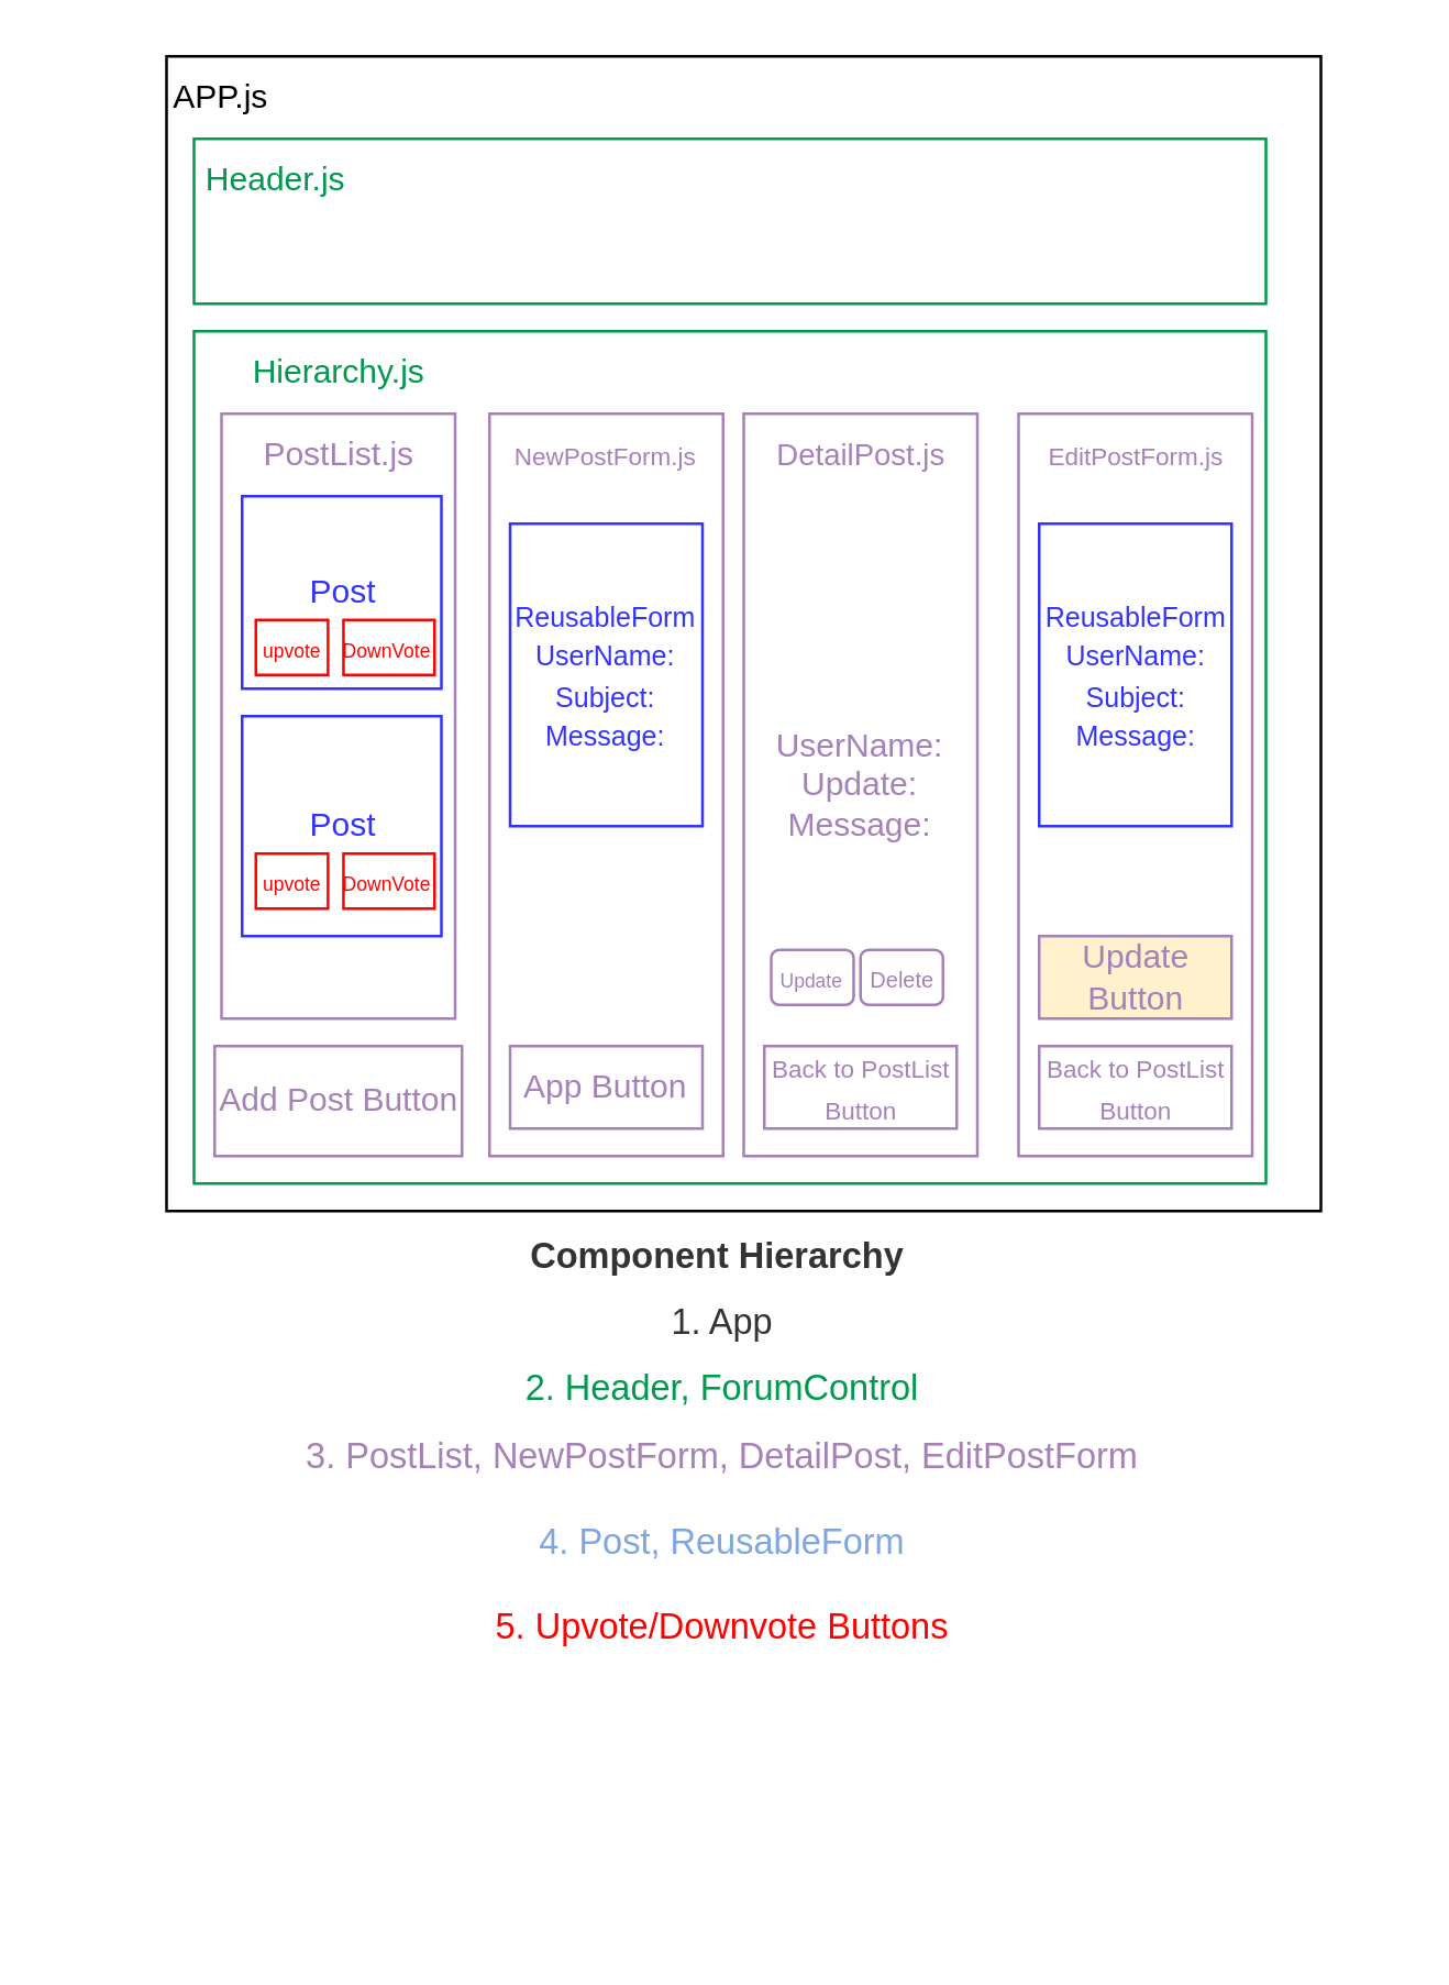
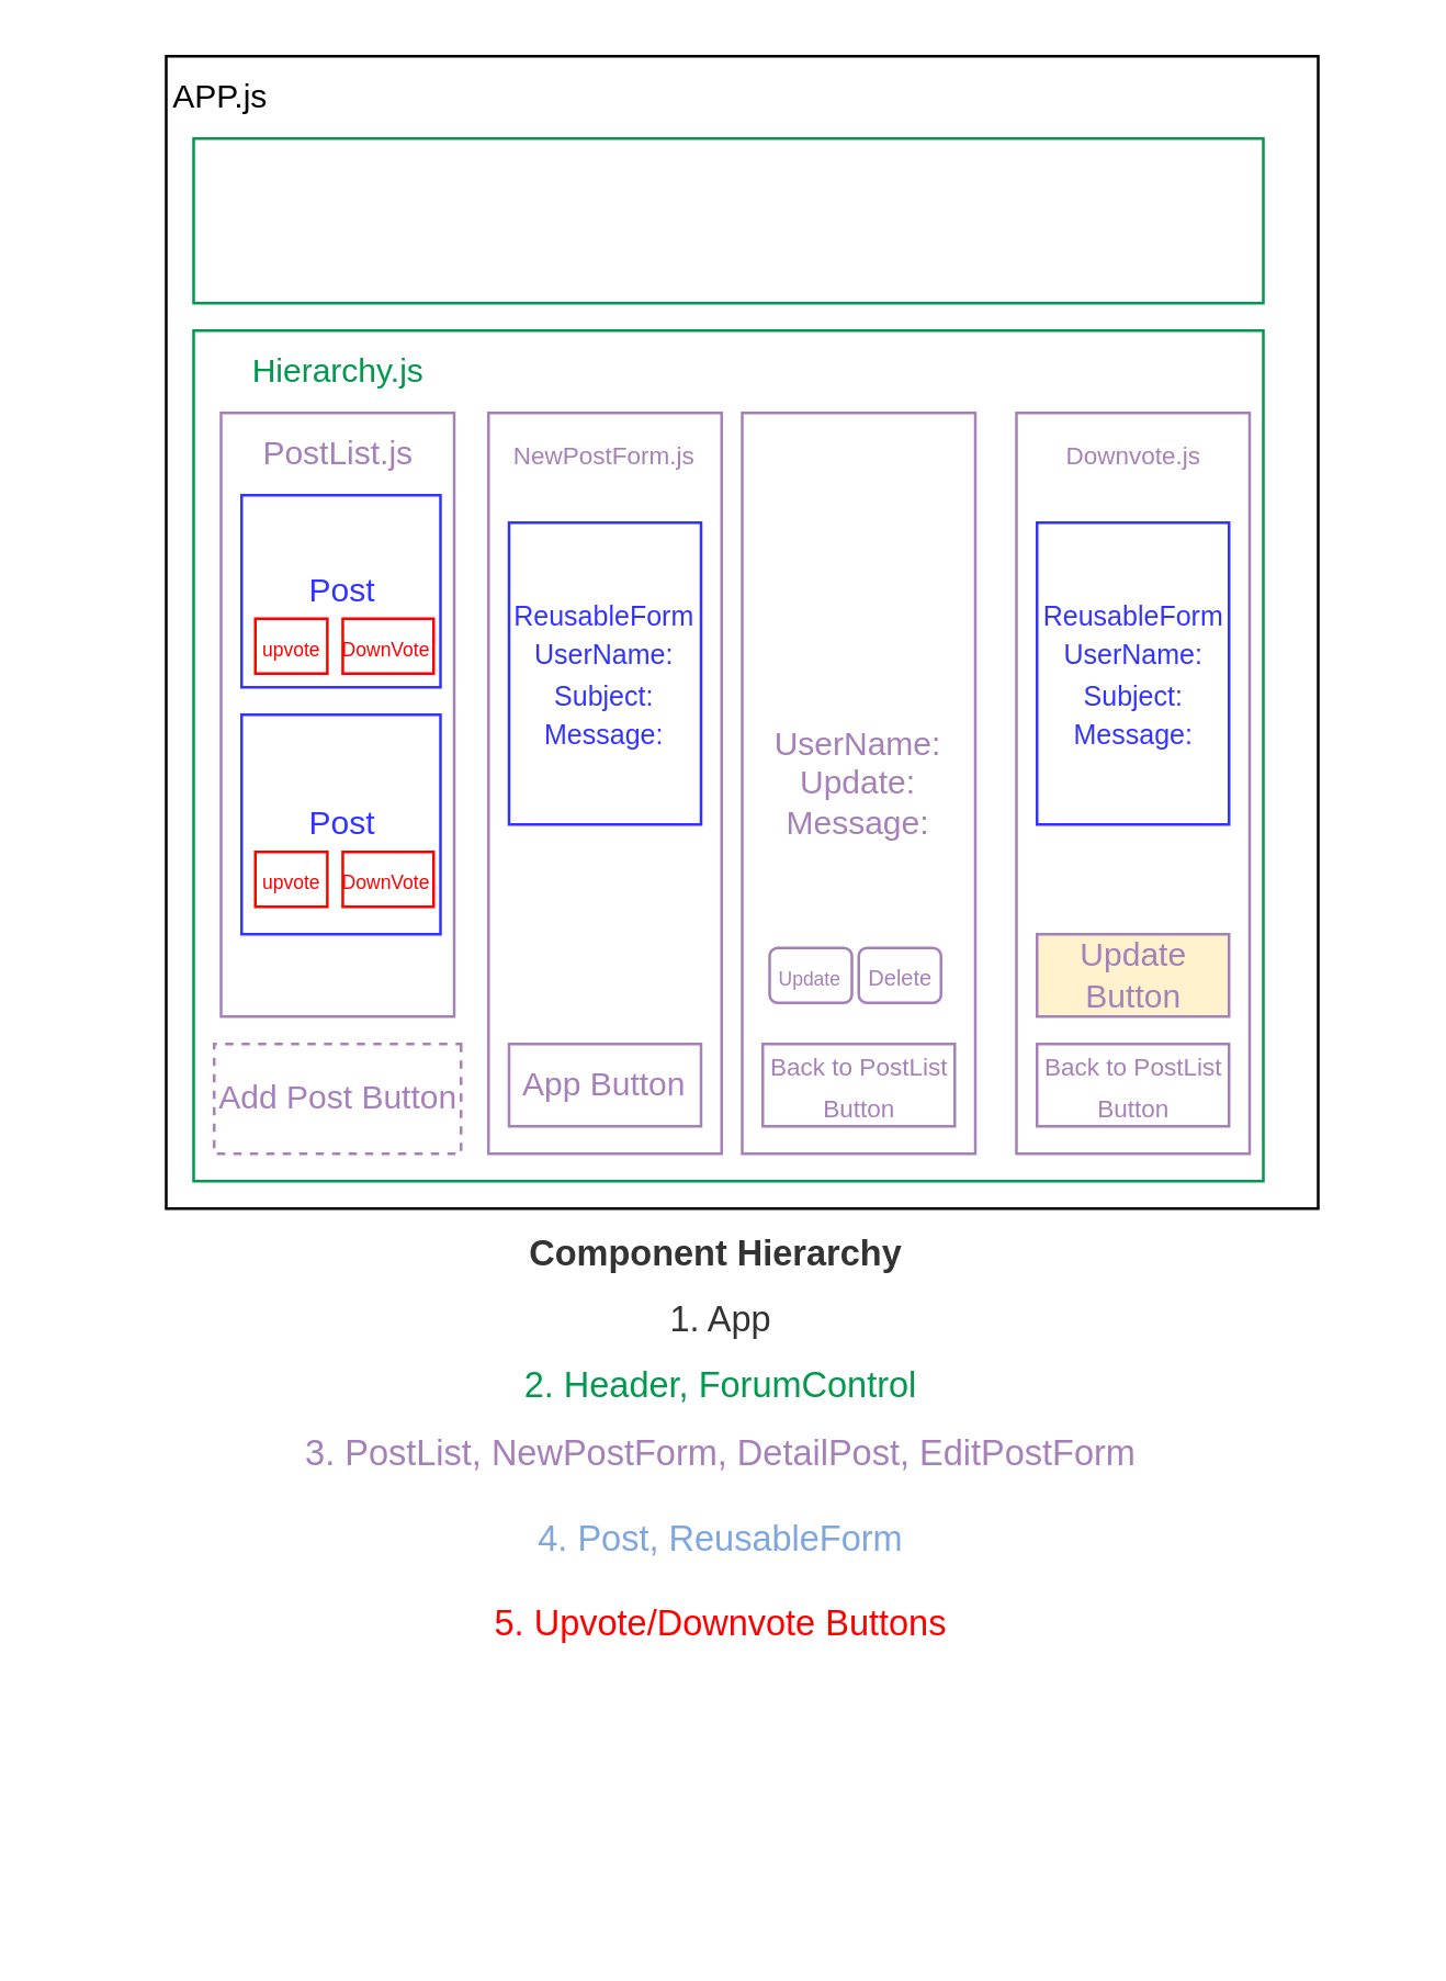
  <mxCell id="0" />
  <mxCell id="1" parent="0" />
  <mxCell id="2" value="" style="whiteSpace=wrap;html=1;aspect=fixed;strokeColor=#000000;" vertex="1" parent="1"><mxGeometry x="60" y="20" width="420" height="420" as="geometry" /></mxCell>
  <mxCell id="3" value="" style="rounded=0;whiteSpace=wrap;html=1;strokeColor=#00994D;" vertex="1" parent="1"><mxGeometry x="70" y="50" width="390" height="60" as="geometry" /></mxCell>
  <mxCell id="4" value="Text" style="text;html=1;strokeColor=none;fillColor=none;align=center;verticalAlign=middle;whiteSpace=wrap;rounded=0;" vertex="1" parent="1"><mxGeometry x="70" y="120" width="60" height="30" as="geometry" /></mxCell>
- <mxCell id="5" value="&lt;font color=&quot;#00994d&quot;&gt;Header.js&lt;/font&gt;" style="text;html=1;strokeColor=none;fillColor=none;align=center;verticalAlign=middle;whiteSpace=wrap;rounded=0;" vertex="1" parent="1"><mxGeometry x="70" y="50" width="60" height="30" as="geometry" /></mxCell>
  <mxCell id="6" value="APP.js" style="text;html=1;strokeColor=none;fillColor=none;align=center;verticalAlign=middle;whiteSpace=wrap;rounded=0;" vertex="1" parent="1"><mxGeometry x="50" y="20" width="60" height="30" as="geometry" /></mxCell>
  <mxCell id="7" value="" style="rounded=0;whiteSpace=wrap;html=1;strokeColor=#00994D;" vertex="1" parent="1"><mxGeometry x="70" y="120" width="390" height="310" as="geometry" /></mxCell>
  <mxCell id="8" value="&lt;font color=&quot;#00994d&quot;&gt;Hierarchy.js&lt;/font&gt;" style="text;html=1;strokeColor=none;fillColor=none;align=center;verticalAlign=middle;whiteSpace=wrap;rounded=0;" vertex="1" parent="1"><mxGeometry x="92.5" y="120" width="60" height="30" as="geometry" /></mxCell>
  <mxCell id="9" value="" style="rounded=0;whiteSpace=wrap;html=1;direction=south;strokeColor=#A680B8;" vertex="1" parent="1"><mxGeometry x="80" y="150" width="85" height="220" as="geometry" /></mxCell>
  <mxCell id="10" value="&lt;font color=&quot;#a680b8&quot;&gt;PostList.js&lt;/font&gt;" style="text;html=1;strokeColor=none;fillColor=none;align=center;verticalAlign=middle;whiteSpace=wrap;rounded=0;" vertex="1" parent="1"><mxGeometry x="92.5" y="150" width="60" height="30" as="geometry" /></mxCell>
  <mxCell id="11" value="" style="rounded=0;whiteSpace=wrap;html=1;direction=south;strokeColor=#A680B8;" vertex="1" parent="1"><mxGeometry x="177.5" y="150" width="85" height="270" as="geometry" /></mxCell>
  <mxCell id="12" value="&lt;font color=&quot;#a680b8&quot;&gt;UserName:&lt;br&gt;Update:&lt;br&gt;Message:&lt;/font&gt;" style="rounded=0;whiteSpace=wrap;html=1;direction=south;strokeColor=#A680B8;" vertex="1" parent="1"><mxGeometry x="270" y="150" width="85" height="270" as="geometry" /></mxCell>
  <mxCell id="13" value="" style="rounded=0;whiteSpace=wrap;html=1;direction=south;strokeColor=#A680B8;" vertex="1" parent="1"><mxGeometry x="370" y="150" width="85" height="270" as="geometry" /></mxCell>
  <mxCell id="14" value="&lt;font color=&quot;#a680b8&quot; style=&quot;font-size: 9px;&quot;&gt;NewPostForm.js&lt;/font&gt;" style="text;html=1;strokeColor=none;fillColor=none;align=center;verticalAlign=middle;whiteSpace=wrap;rounded=0;" vertex="1" parent="1"><mxGeometry x="190" y="150" width="60" height="30" as="geometry" /></mxCell>
- <mxCell id="15" value="&lt;font color=&quot;#a680b8&quot; style=&quot;font-size: 11px;&quot;&gt;DetailPost.js&lt;/font&gt;" style="text;html=1;strokeColor=none;fillColor=none;align=center;verticalAlign=middle;whiteSpace=wrap;rounded=0;" vertex="1" parent="1"><mxGeometry x="282.5" y="150" width="60" height="30" as="geometry" /></mxCell>
- <mxCell id="16" value="&lt;font color=&quot;#a680b8&quot; style=&quot;font-size: 9px;&quot;&gt;EditPostForm.js&lt;/font&gt;" style="text;html=1;strokeColor=none;fillColor=none;align=center;verticalAlign=middle;whiteSpace=wrap;rounded=0;" vertex="1" parent="1"><mxGeometry x="382.5" y="150" width="60" height="30" as="geometry" /></mxCell>
+ <mxCell id="16" value="&lt;font color=&quot;#a680b8&quot; style=&quot;font-size: 9px;&quot;&gt;Downvote.js&lt;/font&gt;" style="text;html=1;strokeColor=none;fillColor=none;align=center;verticalAlign=middle;whiteSpace=wrap;rounded=0;" vertex="1" parent="1"><mxGeometry x="382.5" y="150" width="60" height="30" as="geometry" /></mxCell>
  <mxCell id="17" value="&lt;font style=&quot;font-size: 10px;&quot;&gt;&lt;font color=&quot;#3333ff&quot;&gt;ReusableForm&lt;br&gt;&lt;span style=&quot;&quot;&gt;UserName:&lt;/span&gt;&lt;br style=&quot;&quot;&gt;&lt;span style=&quot;&quot;&gt;Subject:&lt;/span&gt;&lt;br style=&quot;&quot;&gt;&lt;span style=&quot;&quot;&gt;Message:&lt;/span&gt;&lt;/font&gt;&lt;br&gt;&lt;/font&gt;" style="rounded=0;whiteSpace=wrap;html=1;direction=south;strokeColor=#3333FF;" vertex="1" parent="1"><mxGeometry x="185" y="190" width="70" height="110" as="geometry" /></mxCell>
  <mxCell id="18" value="&lt;font style=&quot;font-size: 10px;&quot;&gt;&lt;font color=&quot;#3333ff&quot;&gt;ReusableForm&lt;br&gt;&lt;span style=&quot;&quot;&gt;UserName:&lt;/span&gt;&lt;br style=&quot;&quot;&gt;&lt;span style=&quot;&quot;&gt;Subject:&lt;/span&gt;&lt;br style=&quot;&quot;&gt;&lt;span style=&quot;&quot;&gt;Message:&lt;/span&gt;&lt;/font&gt;&lt;br&gt;&lt;/font&gt;" style="rounded=0;whiteSpace=wrap;html=1;direction=south;strokeColor=#3333FF;" vertex="1" parent="1"><mxGeometry x="377.5" y="190" width="70" height="110" as="geometry" /></mxCell>
  <mxCell id="19" value="&lt;font color=&quot;#3333ff&quot;&gt;Post&lt;/font&gt;" style="rounded=0;whiteSpace=wrap;html=1;direction=south;strokeColor=#3333FF;" vertex="1" parent="1"><mxGeometry x="87.5" y="180" width="72.5" height="70" as="geometry" /></mxCell>
  <mxCell id="20" value="&lt;font color=&quot;#3333ff&quot;&gt;Post&lt;/font&gt;" style="rounded=0;whiteSpace=wrap;html=1;direction=south;strokeColor=#3333FF;" vertex="1" parent="1"><mxGeometry x="87.5" y="260" width="72.5" height="80" as="geometry" /></mxCell>
  <mxCell id="21" value="&lt;font color=&quot;#ff0000&quot; style=&quot;font-size: 7px;&quot;&gt;upvote&lt;/font&gt;" style="rounded=0;whiteSpace=wrap;html=1;direction=south;strokeColor=#FF0000;" vertex="1" parent="1"><mxGeometry x="92.5" y="310" width="26.25" height="20" as="geometry" /></mxCell>
- <mxCell id="22" value="&lt;font color=&quot;#a680b8&quot;&gt;Add Post Button&lt;/font&gt;" style="rounded=0;whiteSpace=wrap;html=1;direction=south;strokeColor=#A680B8;" vertex="1" parent="1"><mxGeometry x="77.5" y="380" width="90" height="40" as="geometry" /></mxCell>
+ <mxCell id="22" value="&lt;font color=&quot;#a680b8&quot;&gt;Add Post Button&lt;/font&gt;" style="rounded=0;whiteSpace=wrap;html=1;direction=south;strokeColor=#A680B8;dashed=1;" vertex="1" parent="1"><mxGeometry x="77.5" y="380" width="90" height="40" as="geometry" /></mxCell>
  <mxCell id="23" value="&lt;font color=&quot;#a680b8&quot; style=&quot;font-size: 8px;&quot;&gt;Delete&lt;/font&gt;" style="whiteSpace=wrap;html=1;direction=south;strokeColor=#A680B8;rounded=1;" vertex="1" parent="1"><mxGeometry x="312.5" y="345" width="30" height="20" as="geometry" /></mxCell>
  <mxCell id="24" value="&lt;font color=&quot;#a680b8&quot;&gt;Update Button&lt;/font&gt;" style="rounded=0;whiteSpace=wrap;html=1;direction=south;strokeColor=#A680B8;fillColor=#fff2cc;" vertex="1" parent="1"><mxGeometry x="377.5" y="340" width="70" height="30" as="geometry" /></mxCell>
  <mxCell id="25" value="&lt;font color=&quot;#a680b8&quot;&gt;App Button&lt;/font&gt;" style="rounded=0;whiteSpace=wrap;html=1;direction=south;strokeColor=#A680B8;" vertex="1" parent="1"><mxGeometry x="185" y="380" width="70" height="30" as="geometry" /></mxCell>
  <mxCell id="26" value="&lt;font color=&quot;#a680b8&quot; style=&quot;font-size: 7px;&quot;&gt;Update&lt;/font&gt;" style="whiteSpace=wrap;html=1;direction=south;strokeColor=#A680B8;rounded=1;" vertex="1" parent="1"><mxGeometry x="280" y="345" width="30" height="20" as="geometry" /></mxCell>
  <mxCell id="27" value="&lt;font style=&quot;font-size: 7px;&quot;&gt;&lt;font color=&quot;#ff0000&quot;&gt;DownVote&lt;/font&gt;&lt;br&gt;&lt;/font&gt;" style="rounded=0;whiteSpace=wrap;html=1;direction=south;strokeColor=#FF0000;" vertex="1" parent="1"><mxGeometry x="124.38" y="310" width="33.12" height="20" as="geometry" /></mxCell>
  <mxCell id="28" value="&lt;font color=&quot;#ff0000&quot; style=&quot;font-size: 7px;&quot;&gt;upvote&lt;/font&gt;" style="rounded=0;whiteSpace=wrap;html=1;direction=south;strokeColor=#FF0000;" vertex="1" parent="1"><mxGeometry x="92.5" y="225" width="26.25" height="20" as="geometry" /></mxCell>
  <mxCell id="29" value="&lt;font style=&quot;font-size: 7px;&quot;&gt;&lt;font color=&quot;#ff0000&quot;&gt;DownVote&lt;/font&gt;&lt;br&gt;&lt;/font&gt;" style="rounded=0;whiteSpace=wrap;html=1;direction=south;strokeColor=#FF0000;" vertex="1" parent="1"><mxGeometry x="124.38" y="225" width="33.12" height="20" as="geometry" /></mxCell>
  <mxCell id="30" value="&lt;font color=&quot;#a680b8&quot; style=&quot;font-size: 9px;&quot;&gt;Back to PostList Button&lt;/font&gt;" style="rounded=0;whiteSpace=wrap;html=1;direction=south;strokeColor=#A680B8;" vertex="1" parent="1"><mxGeometry x="277.5" y="380" width="70" height="30" as="geometry" /></mxCell>
  <mxCell id="31" value="&lt;font color=&quot;#a680b8&quot; style=&quot;font-size: 9px;&quot;&gt;Back to PostList Button&lt;/font&gt;" style="rounded=0;whiteSpace=wrap;html=1;direction=south;strokeColor=#A680B8;" vertex="1" parent="1"><mxGeometry x="377.5" y="380" width="70" height="30" as="geometry" /></mxCell>
  <mxCell id="32" value="&lt;h1 style=&quot;font-size: 13px;&quot;&gt;&lt;span style=&quot;background-color: initial;&quot;&gt;&lt;font style=&quot;font-size: 13px;&quot; color=&quot;#333333&quot;&gt;Component Hierarchy&amp;nbsp;&lt;/font&gt;&lt;/span&gt;&lt;/h1&gt;&lt;h1 style=&quot;font-size: 13px;&quot;&gt;&lt;span style=&quot;background-color: initial; font-weight: normal;&quot;&gt;&lt;font style=&quot;font-size: 13px;&quot; color=&quot;#333333&quot;&gt;1. App&lt;/font&gt;&lt;/span&gt;&lt;/h1&gt;&lt;h1 style=&quot;font-size: 13px;&quot;&gt;&lt;span style=&quot;font-weight: normal;&quot;&gt;&lt;font color=&quot;#00994d&quot; style=&quot;font-size: 13px;&quot;&gt;2. Header, ForumControl&lt;/font&gt;&lt;/span&gt;&lt;/h1&gt;&lt;div style=&quot;font-size: 13px;&quot;&gt;&lt;span style=&quot;background-color: initial; font-weight: normal;&quot;&gt;&lt;font style=&quot;font-size: 13px;&quot; color=&quot;#a680b8&quot;&gt;3. PostList, NewPostForm, DetailPost, EditPostForm&lt;/font&gt;&lt;/span&gt;&lt;/div&gt;&lt;div style=&quot;font-size: 13px;&quot;&gt;&lt;span style=&quot;background-color: initial; font-weight: normal;&quot;&gt;&lt;font style=&quot;font-size: 13px;&quot; color=&quot;#a680b8&quot;&gt;&lt;br&gt;&lt;/font&gt;&lt;/span&gt;&lt;/div&gt;&lt;div style=&quot;font-size: 13px;&quot;&gt;&lt;span style=&quot;background-color: initial; font-weight: normal;&quot;&gt;&lt;font style=&quot;font-size: 13px;&quot;&gt;4. Post, ReusableForm&lt;/font&gt;&lt;/span&gt;&lt;/div&gt;&lt;div style=&quot;font-size: 13px;&quot;&gt;&lt;span style=&quot;background-color: initial; font-weight: normal;&quot;&gt;&lt;font style=&quot;font-size: 13px;&quot;&gt;&lt;br&gt;&lt;/font&gt;&lt;/span&gt;&lt;/div&gt;&lt;div style=&quot;font-size: 13px;&quot;&gt;&lt;font style=&quot;font-size: 13px;&quot; color=&quot;#ff0000&quot;&gt;5. Upvote/Downvote Buttons&lt;/font&gt;&lt;/div&gt;" style="text;html=1;strokeColor=none;fillColor=none;spacing=5;spacingTop=-20;whiteSpace=wrap;overflow=hidden;rounded=0;fontSize=12;fontColor=#7EA6E0;align=center;" vertex="1" parent="1"><mxGeometry y="450" width="485" height="250" as="geometry" x="20" /></mxCell>
